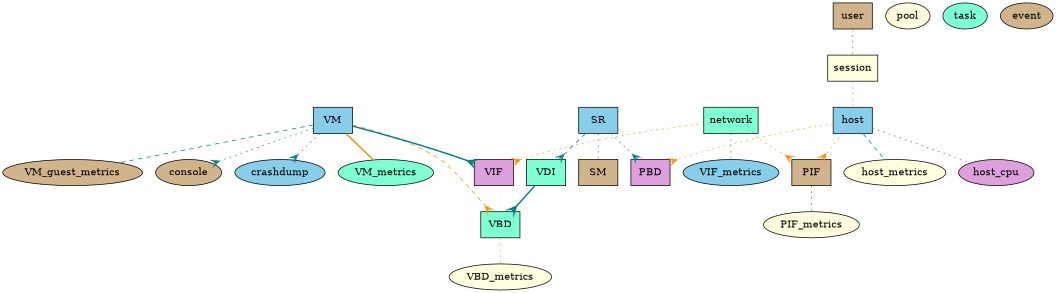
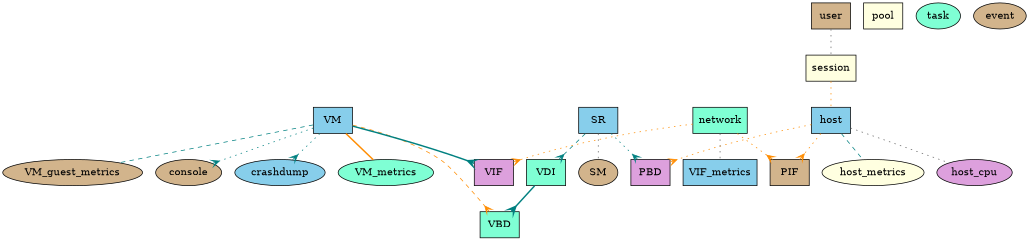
  digraph {
    fontname=Verdana
    node [fillcolor=tan shape=ellipse style=filled]
    edge [arrowhead=crow arrowtail=none color=teal style=dotted]
    host [fillcolor=skyblue shape=box]
    PBD [fillcolor=plum shape=box]
    PIF [shape=box]
    host_cpu [fillcolor=plum]
    host_metrics [fillcolor=lightyellow]
-   PIF_metrics [fillcolor=lightyellow]
    SR [fillcolor=skyblue shape=box]
    VDI [fillcolor=aquamarine shape=box]
-   SM [shape=box]
+   SM
    VBD [fillcolor=aquamarine shape=box]
-   VBD_metrics [fillcolor=lightyellow]
    VM [fillcolor=skyblue shape=box]
    VIF [fillcolor=plum shape=box]
    crashdump [fillcolor=skyblue]
    VM_metrics [fillcolor=aquamarine]
    VM_guest_metrics
    console
-   VIF_metrics [fillcolor=skyblue]
+   VIF_metrics [fillcolor=skyblue shape=box]
    network [fillcolor=aquamarine shape=box]
    user [shape=box]
    session [fillcolor=lightyellow shape=box]
-   pool [fillcolor=lightyellow]
+   pool [fillcolor=lightyellow shape=box]
    task [fillcolor=aquamarine]
    event
    host -> PBD [color=darkorange]
    host -> PIF [color=darkorange]
    host -> host_cpu [arrowhead=none color=gray40]
    host -> host_metrics [arrowhead=none style=dashed]
-   PIF -> PIF_metrics [arrowhead=none]
    SR -> PBD
    SR -> VDI [style=dashed]
    SR -> SM [arrowhead=none color=gray40]
    VDI -> VBD [style=bold]
-   VBD -> VBD_metrics [arrowhead=none color=darkorange]
    VM -> VBD [color=darkorange style=dashed]
    VM -> VIF [style=bold]
    VM -> crashdump
    VM -> VM_metrics [arrowhead=none color=darkorange style=bold]
    VM -> VM_guest_metrics [arrowhead=none style=dashed]
    VM -> console
    network -> PIF [color=darkorange]
    network -> VIF [color=darkorange]
    network -> VIF_metrics [arrowhead=none color=gray40]
    user -> session [arrowhead=none color=gray40]
    session -> host [arrowhead=none color=darkorange]
  }
